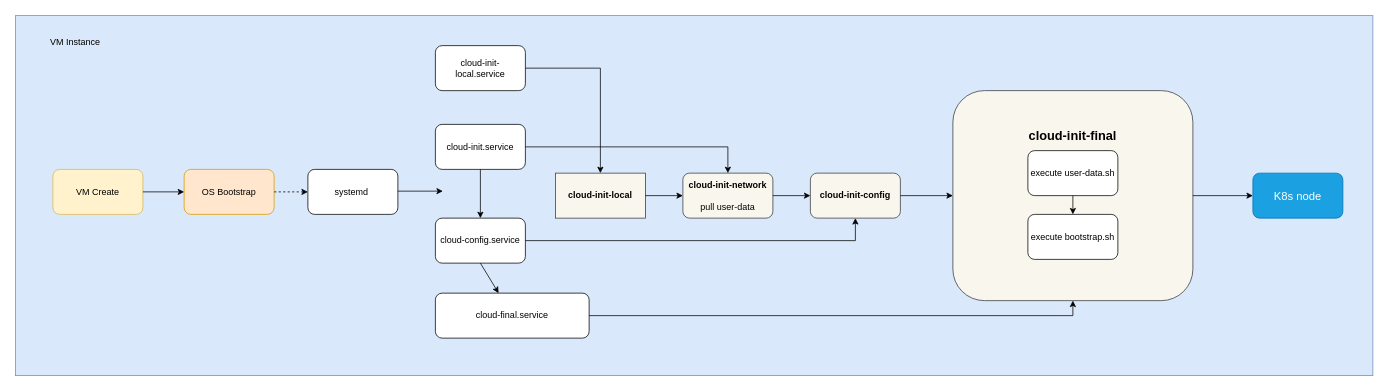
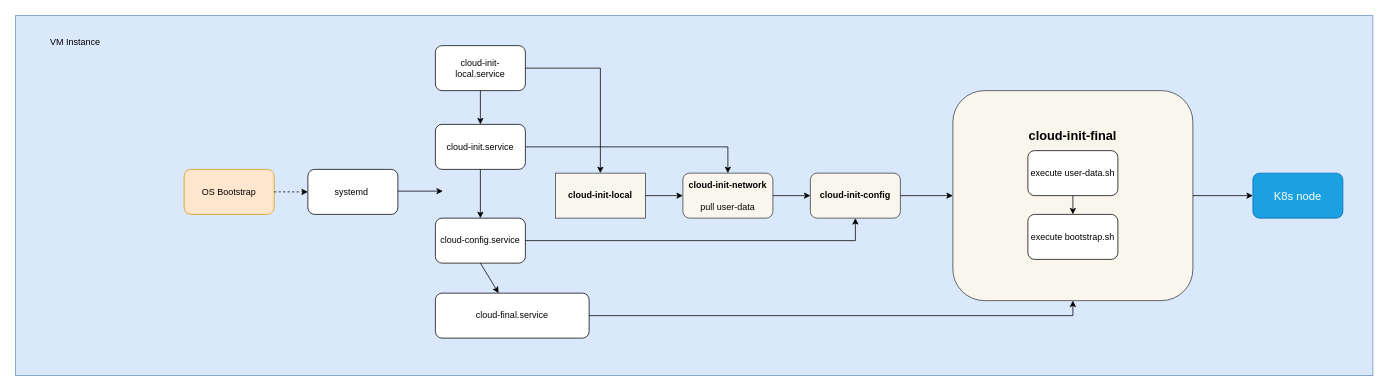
  <mxCell id="0" />
  <mxCell id="1" parent="0" />
  <mxCell id="2" value="" style="rounded=0;whiteSpace=wrap;html=1;fillColor=#dae8fc;strokeColor=#6c8ebf;" vertex="1" parent="1"><mxGeometry x="20" y="20" width="1810" height="480" as="geometry" /></mxCell>
  <mxCell id="3" value="VM Instance" style="text;html=1;align=center;verticalAlign=middle;whiteSpace=wrap;rounded=0;" vertex="1" parent="1"><mxGeometry x="20" y="20" width="160" height="70" as="geometry" /></mxCell>
- <mxCell id="4" value="VM Create" style="rounded=1;whiteSpace=wrap;html=1;fillColor=#fff2cc;strokeColor=#d6b656;" vertex="1" parent="1"><mxGeometry x="70" y="225" width="120" height="60" as="geometry" /></mxCell>
  <mxCell id="5" value="OS Bootstrap" style="rounded=1;whiteSpace=wrap;html=1;fillColor=#ffe6cc;strokeColor=#d79b00;" vertex="1" parent="1"><mxGeometry x="245" y="225" width="120" height="60" as="geometry" /></mxCell>
  <mxCell id="6" value="systemd&amp;nbsp;" style="rounded=1;whiteSpace=wrap;html=1;" vertex="1" parent="1"><mxGeometry x="410" y="225" width="120" height="60" as="geometry" /></mxCell>
  <mxCell id="7" value="cloud-init-local.service" style="rounded=1;whiteSpace=wrap;html=1;" vertex="1" parent="1"><mxGeometry x="580" y="60" width="120" height="60" as="geometry" /></mxCell>
- <mxCell id="8" value="" style="endArrow=classic;html=1;rounded=0;exitX=1;exitY=0.5;exitDx=0;exitDy=0;entryX=0;entryY=0.5;entryDx=0;entryDy=0;" edge="1" parent="1" source="4" target="5"><mxGeometry width="50" height="50" relative="1" as="geometry"><mxPoint x="440" y="320" as="sourcePoint" /><mxPoint x="250" y="260" as="targetPoint" /></mxGeometry></mxCell>
  <mxCell id="9" value="" style="endArrow=classic;html=1;rounded=0;entryX=0;entryY=0.5;entryDx=0;entryDy=0;exitX=1;exitY=0.5;exitDx=0;exitDy=0;dashed=1;" edge="1" parent="1" source="5" target="6"><mxGeometry width="50" height="50" relative="1" as="geometry"><mxPoint x="370" y="255" as="sourcePoint" /><mxPoint x="255" y="265" as="targetPoint" /></mxGeometry></mxCell>
  <mxCell id="10" value="cloud-init.service" style="rounded=1;whiteSpace=wrap;html=1;" vertex="1" parent="1"><mxGeometry x="580" y="165" width="120" height="60" as="geometry" /></mxCell>
  <mxCell id="11" value="cloud-config.service" style="rounded=1;whiteSpace=wrap;html=1;" vertex="1" parent="1"><mxGeometry x="580" y="290" width="120" height="60" as="geometry" /></mxCell>
  <mxCell id="12" value="cloud-final.service" style="rounded=1;whiteSpace=wrap;html=1;" vertex="1" parent="1"><mxGeometry x="580" y="390" width="205" height="60" as="geometry" /></mxCell>
  <mxCell id="13" value="" style="endArrow=classic;html=1;rounded=0;exitX=1;exitY=0.5;exitDx=0;exitDy=0;" edge="1" parent="1"><mxGeometry width="50" height="50" relative="1" as="geometry"><mxPoint x="530" y="254" as="sourcePoint" /><mxPoint x="590" y="254" as="targetPoint" /></mxGeometry></mxCell>
+ <mxCell id="14" value="" style="endArrow=classic;html=1;rounded=0;exitX=0.5;exitY=1;exitDx=0;exitDy=0;entryX=0.5;entryY=0;entryDx=0;entryDy=0;" edge="1" parent="1" source="7" target="10"><mxGeometry width="50" height="50" relative="1" as="geometry"><mxPoint x="650" y="310" as="sourcePoint" /><mxPoint x="700" y="260" as="targetPoint" /></mxGeometry></mxCell>
  <mxCell id="15" value="" style="endArrow=classic;html=1;rounded=0;exitX=0.5;exitY=1;exitDx=0;exitDy=0;entryX=0.5;entryY=0;entryDx=0;entryDy=0;" edge="1" parent="1" source="10" target="11"><mxGeometry width="50" height="50" relative="1" as="geometry"><mxPoint x="650" y="310" as="sourcePoint" /><mxPoint x="700" y="260" as="targetPoint" /></mxGeometry></mxCell>
  <mxCell id="16" value="" style="endArrow=classic;html=1;rounded=0;exitX=0.5;exitY=1;exitDx=0;exitDy=0;" edge="1" parent="1" source="11" target="12"><mxGeometry width="50" height="50" relative="1" as="geometry"><mxPoint x="650" y="235" as="sourcePoint" /><mxPoint x="650" y="300" as="targetPoint" /></mxGeometry></mxCell>
  <mxCell id="17" value="cloud-init-local" style="rounded=0;whiteSpace=wrap;html=1;fontStyle=1;fillColor=#f9f7ed;strokeColor=#36393d;" vertex="1" parent="1"><mxGeometry x="740" y="230" width="120" height="60" as="geometry" /></mxCell>
  <mxCell id="18" value="&lt;b&gt;cloud-init-network&lt;/b&gt;&lt;div&gt;&lt;br&gt;&lt;/div&gt;&lt;div&gt;pull user-data&lt;/div&gt;" style="rounded=1;whiteSpace=wrap;html=1;fillColor=#f9f7ed;strokeColor=#36393d;" vertex="1" parent="1"><mxGeometry x="910" y="230" width="120" height="60" as="geometry" /></mxCell>
  <mxCell id="19" value="&lt;b&gt;cloud-init-config&lt;/b&gt;" style="rounded=1;whiteSpace=wrap;html=1;fillColor=#f9f7ed;strokeColor=#36393d;" vertex="1" parent="1"><mxGeometry x="1080" y="230" width="120" height="60" as="geometry" /></mxCell>
  <mxCell id="20" value="&lt;b&gt;&lt;font style=&quot;font-size: 17px;&quot;&gt;cloud-init-final&lt;/font&gt;&lt;/b&gt;&lt;div&gt;&lt;span style=&quot;font-size: 17px;&quot;&gt;&lt;b&gt;&lt;br&gt;&lt;/b&gt;&lt;/span&gt;&lt;/div&gt;&lt;div&gt;&lt;span style=&quot;font-size: 17px;&quot;&gt;&lt;b&gt;&lt;br&gt;&lt;/b&gt;&lt;/span&gt;&lt;div&gt;&lt;span style=&quot;font-size: 17px;&quot;&gt;&lt;b&gt;&lt;br&gt;&lt;/b&gt;&lt;/span&gt;&lt;/div&gt;&lt;div&gt;&lt;br&gt;&lt;/div&gt;&lt;div&gt;&lt;span style=&quot;font-size: 17px;&quot;&gt;&lt;b&gt;&lt;br&gt;&lt;/b&gt;&lt;/span&gt;&lt;/div&gt;&lt;div&gt;&lt;span style=&quot;font-size: 17px;&quot;&gt;&lt;b&gt;&lt;br&gt;&lt;/b&gt;&lt;/span&gt;&lt;/div&gt;&lt;div&gt;&lt;br&gt;&lt;/div&gt;&lt;div&gt;&lt;div&gt;&lt;br&gt;&lt;/div&gt;&lt;div&gt;&lt;br&gt;&lt;/div&gt;&lt;/div&gt;&lt;/div&gt;" style="rounded=1;whiteSpace=wrap;html=1;fillColor=#f9f7ed;strokeColor=#36393d;" vertex="1" parent="1"><mxGeometry x="1270" y="120" width="320" height="280" as="geometry" /></mxCell>
  <mxCell id="21" value="" style="endArrow=classic;html=1;rounded=0;exitX=1;exitY=0.5;exitDx=0;exitDy=0;entryX=0.5;entryY=0;entryDx=0;entryDy=0;" edge="1" parent="1" source="7" target="17"><mxGeometry width="50" height="50" relative="1" as="geometry"><mxPoint x="720" y="210" as="sourcePoint" /><mxPoint x="770" y="160" as="targetPoint" /><Array as="points"><mxPoint x="800" y="90" /></Array></mxGeometry></mxCell>
  <mxCell id="22" value="" style="endArrow=classic;html=1;rounded=0;exitX=1;exitY=0.5;exitDx=0;exitDy=0;entryX=0.5;entryY=0;entryDx=0;entryDy=0;" edge="1" parent="1" source="10" target="18"><mxGeometry width="50" height="50" relative="1" as="geometry"><mxPoint x="720" y="210" as="sourcePoint" /><mxPoint x="770" y="160" as="targetPoint" /><Array as="points"><mxPoint x="970" y="195" /></Array></mxGeometry></mxCell>
  <mxCell id="23" value="" style="endArrow=classic;html=1;rounded=0;exitX=1;exitY=0.5;exitDx=0;exitDy=0;entryX=0.5;entryY=1;entryDx=0;entryDy=0;" edge="1" parent="1" source="11" target="19"><mxGeometry width="50" height="50" relative="1" as="geometry"><mxPoint x="800" y="240" as="sourcePoint" /><mxPoint x="850" y="190" as="targetPoint" /><Array as="points"><mxPoint x="1140" y="320" /></Array></mxGeometry></mxCell>
  <mxCell id="24" value="" style="endArrow=classic;html=1;rounded=0;exitX=1;exitY=0.5;exitDx=0;exitDy=0;entryX=0;entryY=0.5;entryDx=0;entryDy=0;" edge="1" parent="1" source="17" target="18"><mxGeometry width="50" height="50" relative="1" as="geometry"><mxPoint x="850" y="300" as="sourcePoint" /><mxPoint x="900" y="250" as="targetPoint" /></mxGeometry></mxCell>
  <mxCell id="25" value="" style="endArrow=classic;html=1;rounded=0;entryX=0;entryY=0.5;entryDx=0;entryDy=0;" edge="1" parent="1" target="19"><mxGeometry width="50" height="50" relative="1" as="geometry"><mxPoint x="1030" y="260" as="sourcePoint" /><mxPoint x="920" y="210" as="targetPoint" /></mxGeometry></mxCell>
  <mxCell id="26" value="" style="endArrow=classic;html=1;rounded=0;entryX=0;entryY=0.5;entryDx=0;entryDy=0;" edge="1" parent="1" target="20"><mxGeometry width="50" height="50" relative="1" as="geometry"><mxPoint x="1200" y="260" as="sourcePoint" /><mxPoint x="1090" y="270" as="targetPoint" /></mxGeometry></mxCell>
  <mxCell id="27" value="execute user-data.sh" style="rounded=1;whiteSpace=wrap;html=1;" vertex="1" parent="1"><mxGeometry x="1370" y="200" width="120" height="60" as="geometry" /></mxCell>
  <mxCell id="28" value="execute bootstrap.sh" style="rounded=1;whiteSpace=wrap;html=1;" vertex="1" parent="1"><mxGeometry x="1370" y="285" width="120" height="60" as="geometry" /></mxCell>
  <mxCell id="29" value="" style="endArrow=classic;html=1;rounded=0;exitX=0.5;exitY=1;exitDx=0;exitDy=0;entryX=0.5;entryY=0;entryDx=0;entryDy=0;" edge="1" parent="1" source="27" target="28"><mxGeometry width="50" height="50" relative="1" as="geometry"><mxPoint x="1260" y="280" as="sourcePoint" /><mxPoint x="1310" y="230" as="targetPoint" /></mxGeometry></mxCell>
  <mxCell id="30" value="" style="endArrow=classic;html=1;rounded=0;exitX=1;exitY=0.5;exitDx=0;exitDy=0;entryX=0.5;entryY=1;entryDx=0;entryDy=0;" edge="1" parent="1" source="12" target="20"><mxGeometry width="50" height="50" relative="1" as="geometry"><mxPoint x="1030" y="230" as="sourcePoint" /><mxPoint x="1080" y="180" as="targetPoint" /><Array as="points"><mxPoint x="1430" y="420" /></Array></mxGeometry></mxCell>
  <mxCell id="31" value="&lt;font style=&quot;font-size: 15px;&quot;&gt;K8s node&lt;/font&gt;" style="rounded=1;whiteSpace=wrap;html=1;fillColor=#1ba1e2;fontColor=#ffffff;strokeColor=#006EAF;" vertex="1" parent="1"><mxGeometry x="1670" y="230" width="120" height="60" as="geometry" /></mxCell>
  <mxCell id="32" value="" style="endArrow=classic;html=1;rounded=0;exitX=1;exitY=0.5;exitDx=0;exitDy=0;entryX=0;entryY=0.5;entryDx=0;entryDy=0;" edge="1" parent="1" source="20" target="31"><mxGeometry width="50" height="50" relative="1" as="geometry"><mxPoint x="1380" y="290" as="sourcePoint" /><mxPoint x="1430" y="240" as="targetPoint" /></mxGeometry></mxCell>
